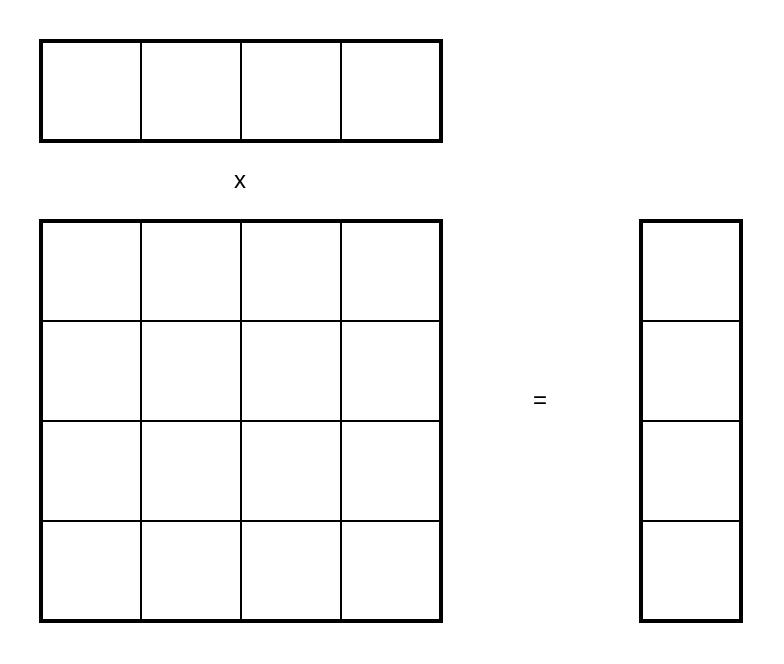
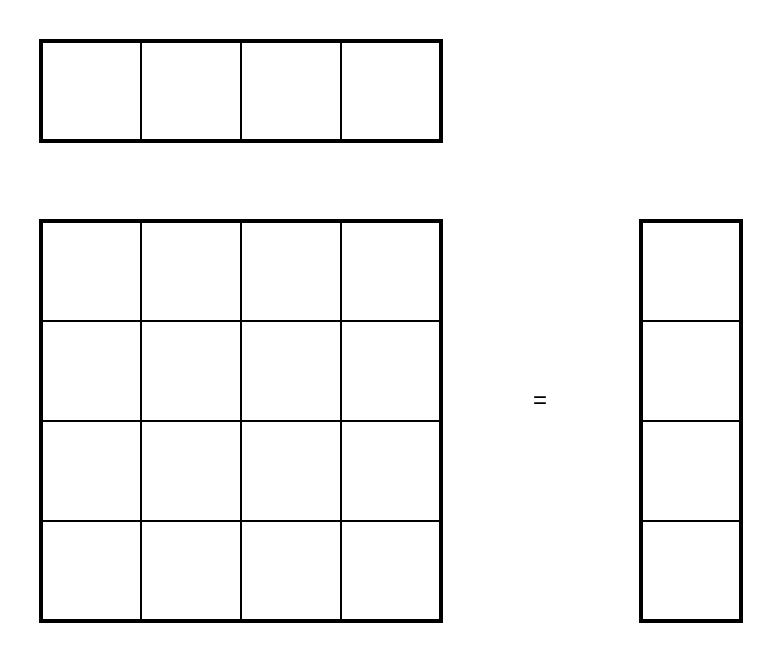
  <mxCell id="0" />
  <mxCell id="1" parent="0" />
  <mxCell id="2" value="" style="whiteSpace=wrap;html=1;aspect=fixed;strokeWidth=2;direction=south;" vertex="1" parent="1"><mxGeometry x="20" y="110" width="200" height="200" as="geometry" /></mxCell>
  <mxCell id="3" value="" style="endArrow=none;html=1;entryX=0.25;entryY=0;entryDx=0;entryDy=0;exitX=0.25;exitY=1;exitDx=0;exitDy=0;" edge="1" parent="1" source="2" target="2"><mxGeometry width="50" height="50" relative="1" as="geometry"><mxPoint x="120" y="270" as="sourcePoint" /><mxPoint x="170" y="220" as="targetPoint" /></mxGeometry></mxCell>
  <mxCell id="4" value="" style="endArrow=none;html=1;entryX=0.5;entryY=0;entryDx=0;entryDy=0;exitX=0.5;exitY=1;exitDx=0;exitDy=0;" edge="1" parent="1" source="2" target="2"><mxGeometry width="50" height="50" relative="1" as="geometry"><mxPoint x="80" y="320" as="sourcePoint" /><mxPoint x="80" y="120" as="targetPoint" /></mxGeometry></mxCell>
  <mxCell id="5" value="" style="endArrow=none;html=1;entryX=0.75;entryY=0;entryDx=0;entryDy=0;exitX=0.75;exitY=1;exitDx=0;exitDy=0;" edge="1" parent="1" source="2" target="2"><mxGeometry width="50" height="50" relative="1" as="geometry"><mxPoint x="90" y="330" as="sourcePoint" /><mxPoint x="90" y="130" as="targetPoint" /></mxGeometry></mxCell>
  <mxCell id="6" value="" style="whiteSpace=wrap;html=1;strokeWidth=2;direction=south;" vertex="1" parent="1"><mxGeometry x="320" y="110" width="50" height="200" as="geometry" /></mxCell>
  <mxCell id="7" value="" style="endArrow=none;html=1;exitX=0.75;exitY=1;exitDx=0;exitDy=0;entryX=0.75;entryY=0;entryDx=0;entryDy=0;" edge="1" parent="1" source="6" target="6"><mxGeometry width="50" height="50" relative="1" as="geometry"><mxPoint x="170" y="80" as="sourcePoint" /><mxPoint x="170" y="30" as="targetPoint" /></mxGeometry></mxCell>
  <mxCell id="8" value="" style="endArrow=none;html=1;entryX=0.5;entryY=0;entryDx=0;entryDy=0;exitX=0.5;exitY=1;exitDx=0;exitDy=0;" edge="1" parent="1" source="6" target="6"><mxGeometry width="50" height="50" relative="1" as="geometry"><mxPoint x="270" y="210" as="sourcePoint" /><mxPoint x="300" y="160" as="targetPoint" /></mxGeometry></mxCell>
  <mxCell id="9" value="" style="endArrow=none;html=1;entryX=0.25;entryY=0;entryDx=0;entryDy=0;exitX=0.25;exitY=1;exitDx=0;exitDy=0;" edge="1" parent="1" source="6" target="6"><mxGeometry width="50" height="50" relative="1" as="geometry"><mxPoint x="480" y="100" as="sourcePoint" /><mxPoint x="530" y="100" as="targetPoint" /></mxGeometry></mxCell>
- <mxCell id="10" value="x" style="text;html=1;strokeColor=none;fillColor=none;align=center;verticalAlign=middle;whiteSpace=wrap;rounded=0;" vertex="1" parent="1"><mxGeometry x="105" y="80" width="30" height="20" as="geometry" /></mxCell>
  <mxCell id="11" value="=" style="text;html=1;strokeColor=none;fillColor=none;align=center;verticalAlign=middle;whiteSpace=wrap;rounded=0;" vertex="1" parent="1"><mxGeometry x="260" y="190" width="20" height="20" as="geometry" /></mxCell>
  <mxCell id="12" value="" style="whiteSpace=wrap;html=1;strokeWidth=2;direction=west;" vertex="1" parent="1"><mxGeometry x="20" y="20" width="200" height="50" as="geometry" /></mxCell>
  <mxCell id="13" value="" style="endArrow=none;html=1;exitX=0.75;exitY=1;exitDx=0;exitDy=0;entryX=0.75;entryY=0;entryDx=0;entryDy=0;" edge="1" parent="1" source="12" target="12"><mxGeometry width="50" height="50" relative="1" as="geometry"><mxPoint x="270" y="-60" as="sourcePoint" /><mxPoint x="270" y="-110" as="targetPoint" /></mxGeometry></mxCell>
  <mxCell id="14" value="" style="endArrow=none;html=1;entryX=0.5;entryY=0;entryDx=0;entryDy=0;exitX=0.5;exitY=1;exitDx=0;exitDy=0;" edge="1" parent="1" source="12" target="12"><mxGeometry width="50" height="50" relative="1" as="geometry"><mxPoint x="370" y="70" as="sourcePoint" /><mxPoint x="400" y="20" as="targetPoint" /></mxGeometry></mxCell>
  <mxCell id="15" value="" style="endArrow=none;html=1;entryX=0.25;entryY=0;entryDx=0;entryDy=0;exitX=0.25;exitY=1;exitDx=0;exitDy=0;" edge="1" parent="1" source="12" target="12"><mxGeometry width="50" height="50" relative="1" as="geometry"><mxPoint x="580" y="-40" as="sourcePoint" /><mxPoint x="630" y="-40" as="targetPoint" /></mxGeometry></mxCell>
  <mxCell id="16" value="" style="endArrow=none;html=1;exitX=1;exitY=0.75;exitDx=0;exitDy=0;entryX=0;entryY=0.75;entryDx=0;entryDy=0;" edge="1" parent="1" source="2" target="2"><mxGeometry width="50" height="50" relative="1" as="geometry"><mxPoint x="80" y="30" as="sourcePoint" /><mxPoint x="80" y="80" as="targetPoint" /></mxGeometry></mxCell>
  <mxCell id="17" value="" style="endArrow=none;html=1;exitX=1;exitY=0.5;exitDx=0;exitDy=0;entryX=0;entryY=0.5;entryDx=0;entryDy=0;" edge="1" parent="1" source="2" target="2"><mxGeometry width="50" height="50" relative="1" as="geometry"><mxPoint x="80" y="320" as="sourcePoint" /><mxPoint x="80" y="120" as="targetPoint" /></mxGeometry></mxCell>
  <mxCell id="18" value="" style="endArrow=none;html=1;exitX=1;exitY=0.25;exitDx=0;exitDy=0;entryX=0;entryY=0.25;entryDx=0;entryDy=0;" edge="1" parent="1" source="2" target="2"><mxGeometry width="50" height="50" relative="1" as="geometry"><mxPoint x="130" y="320" as="sourcePoint" /><mxPoint x="130" y="120" as="targetPoint" /></mxGeometry></mxCell>
